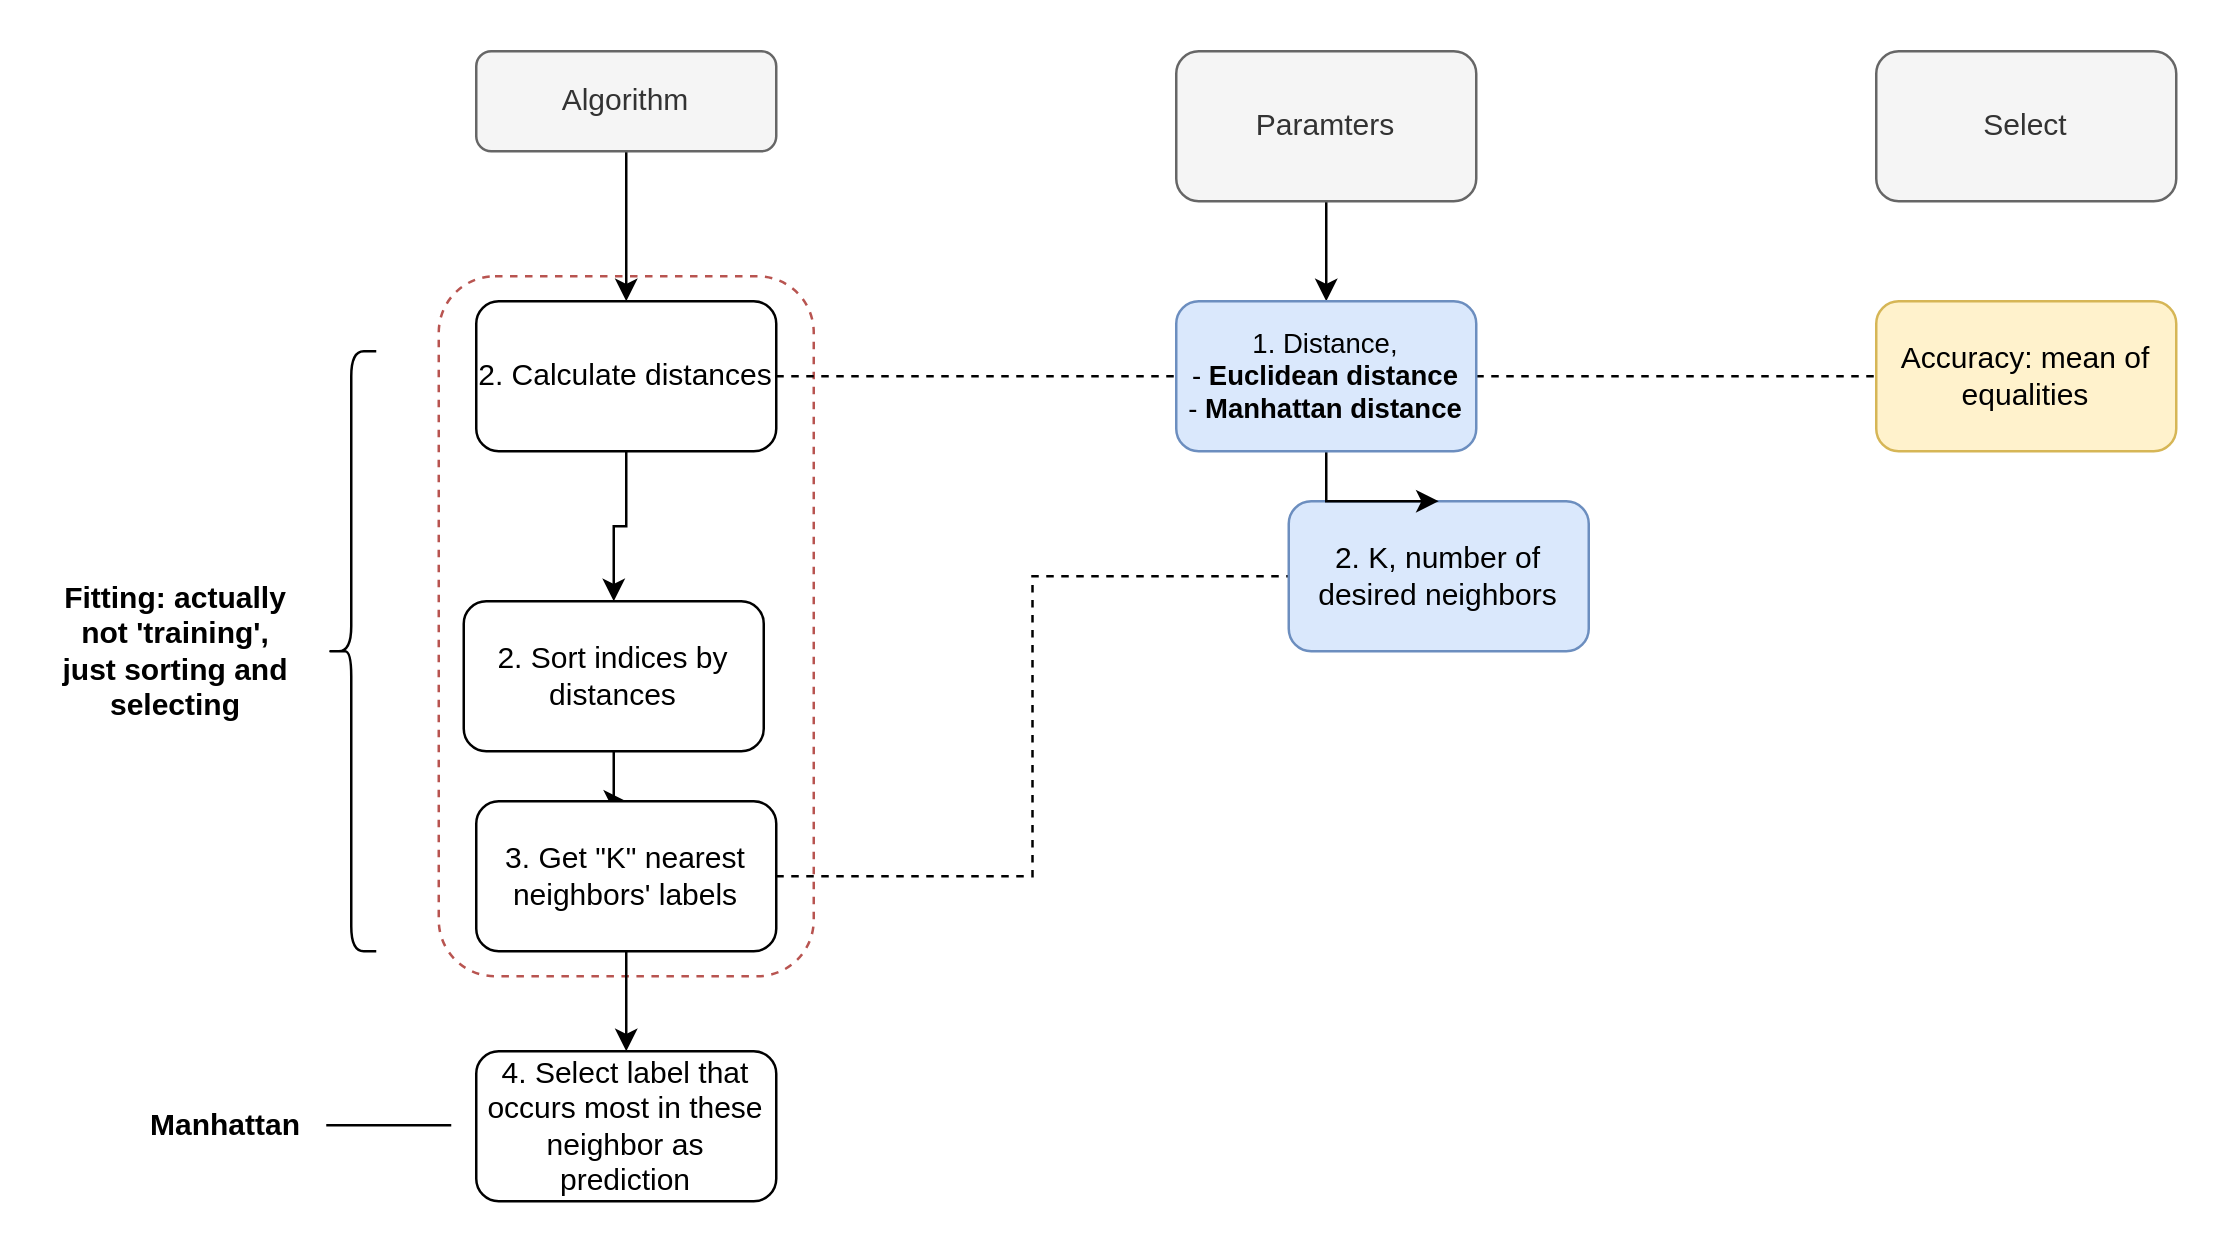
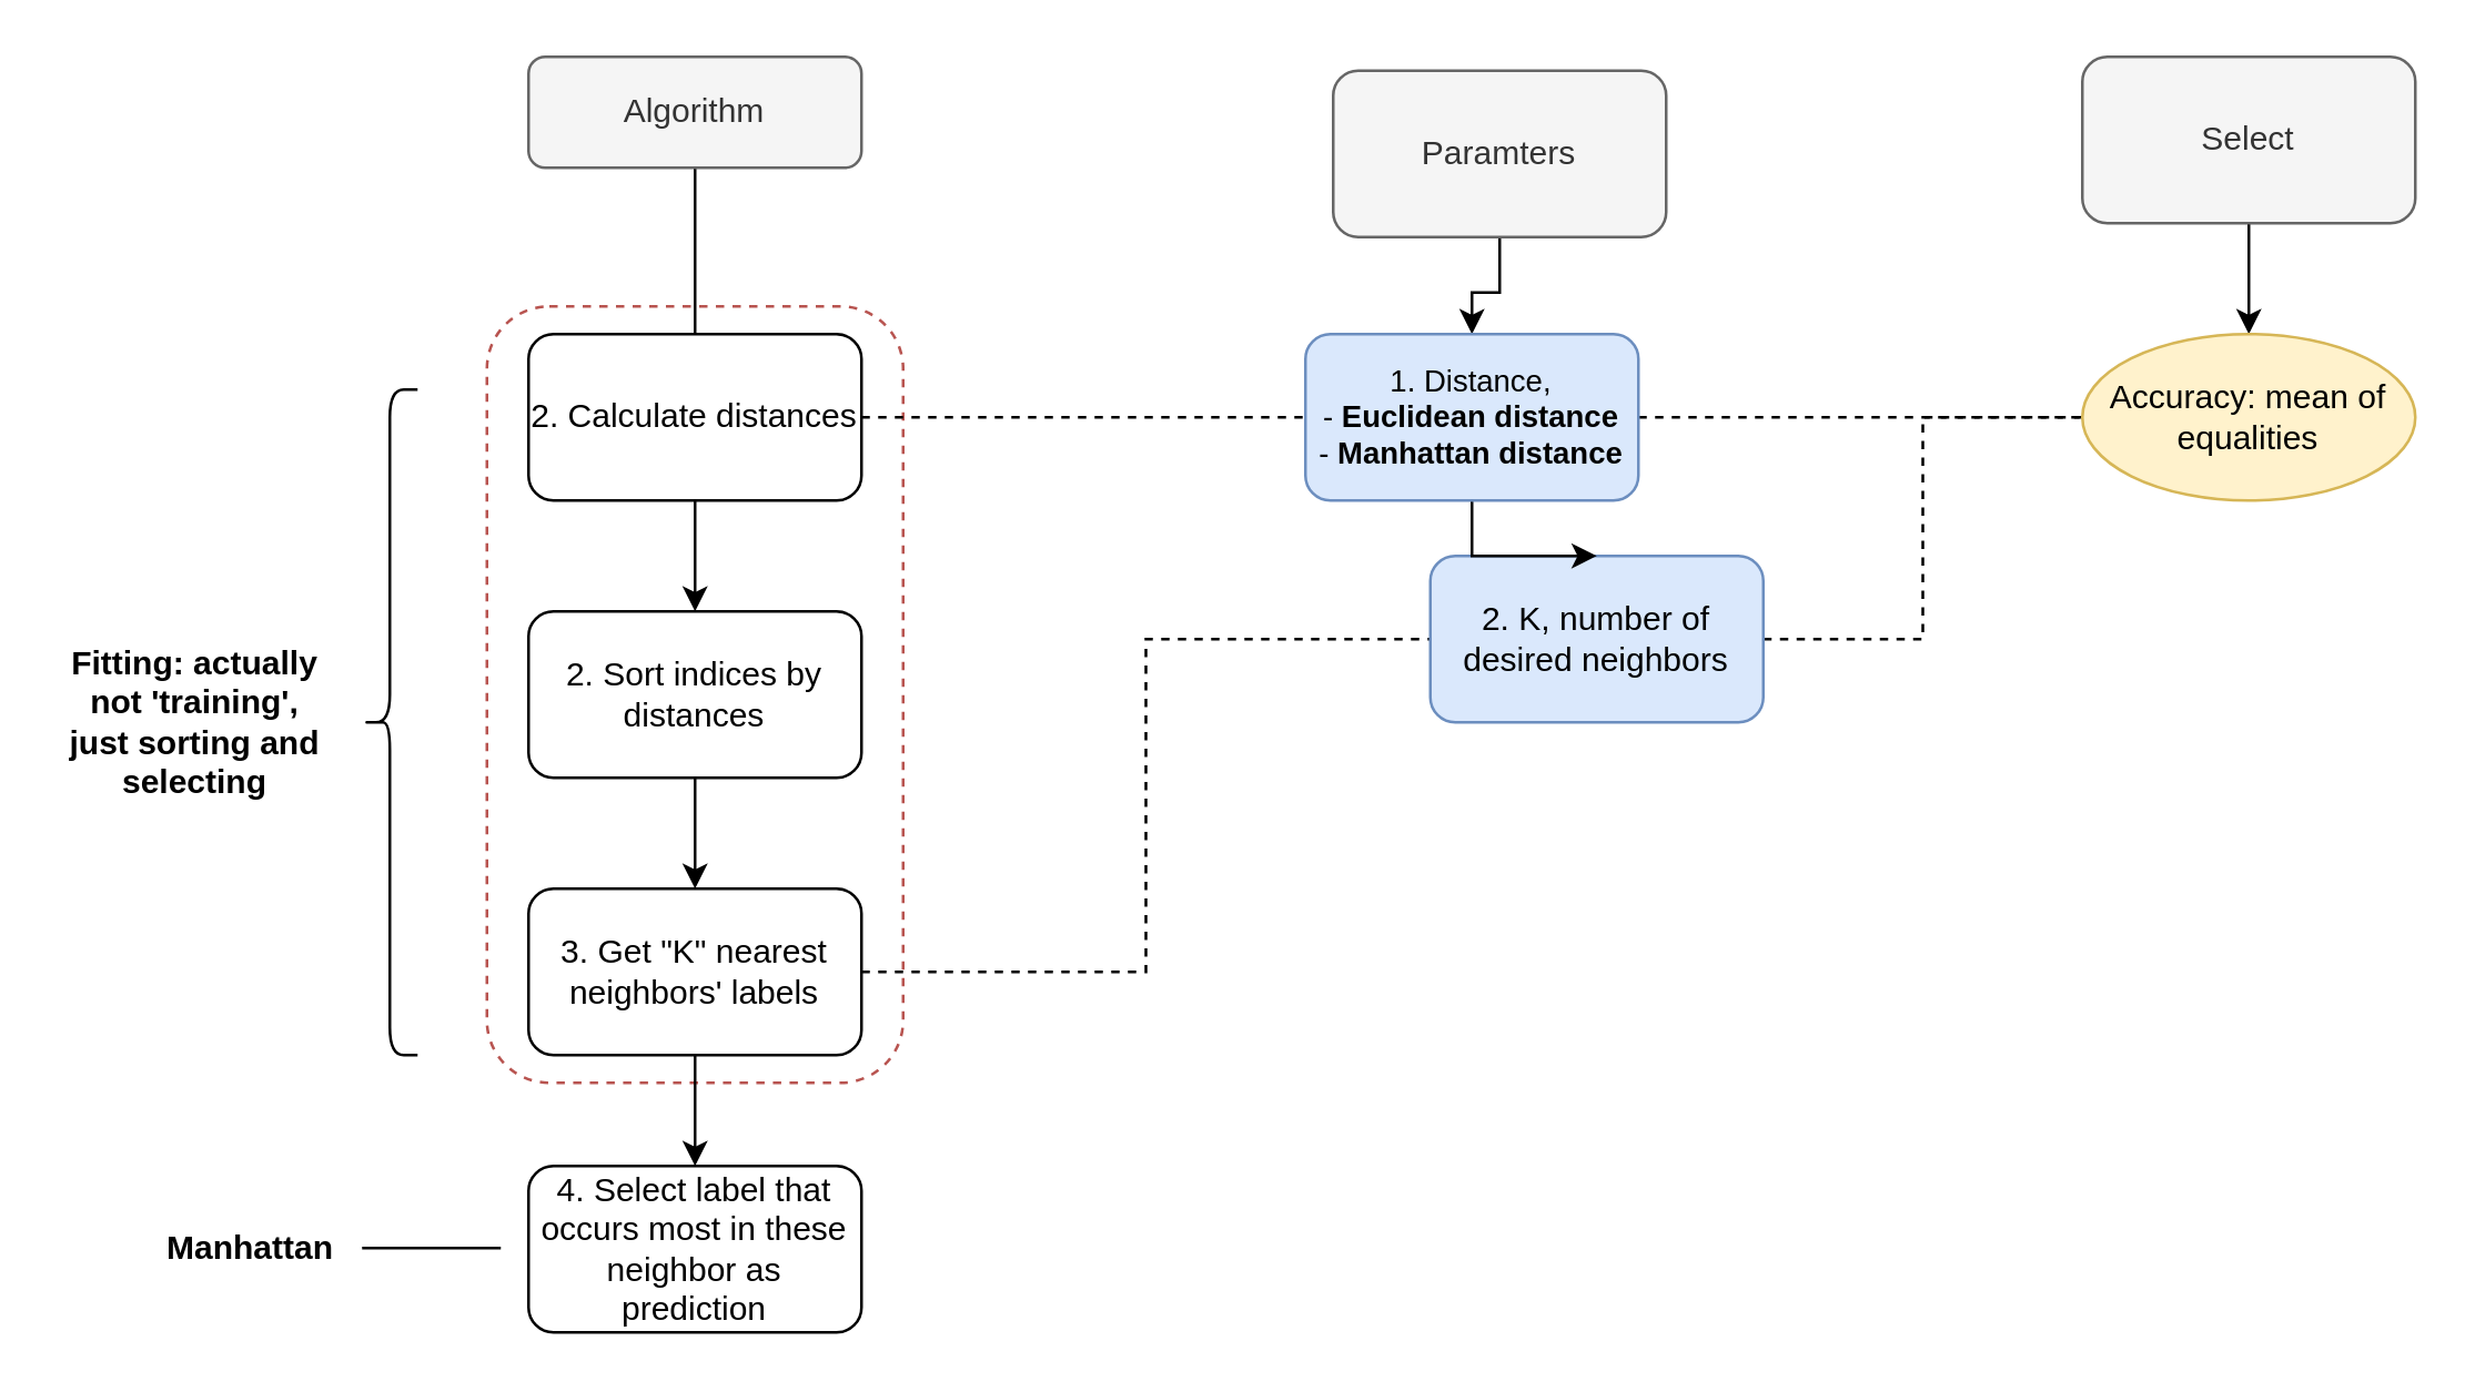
  <mxCell id="0" />
  <mxCell id="1" parent="0" />
  <mxCell id="2" value="" style="rounded=1;whiteSpace=wrap;html=1;fillColor=none;dashed=1;strokeColor=#b85450;" vertex="1" parent="1"><mxGeometry x="175" y="110" width="150" height="280" as="geometry" /></mxCell>
  <mxCell id="3" value="" style="edgeStyle=orthogonalEdgeStyle;rounded=0;orthogonalLoop=1;jettySize=auto;html=1;" edge="1" parent="1" source="4" target="26"><mxGeometry relative="1" as="geometry" /></mxCell>
- <mxCell id="4" value="Paramters" style="rounded=1;whiteSpace=wrap;html=1;fillColor=#f5f5f5;fontColor=#333333;strokeColor=#666666;" vertex="1" parent="1"><mxGeometry x="470" y="20" width="120" height="60" as="geometry" /></mxCell>
- <mxCell id="5" value="" style="edgeStyle=orthogonalEdgeStyle;rounded=0;orthogonalLoop=1;jettySize=auto;html=1;" edge="1" parent="1" source="6" target="11"><mxGeometry relative="1" as="geometry" /></mxCell>
+ <mxCell id="4" value="Paramters" style="rounded=1;whiteSpace=wrap;html=1;fillColor=#f5f5f5;fontColor=#333333;strokeColor=#666666;" vertex="1" parent="1"><mxGeometry x="480" y="25" width="120" height="60" as="geometry" /></mxCell>
+ <mxCell id="5" value="" style="edgeStyle=orthogonalEdgeStyle;rounded=0;orthogonalLoop=1;jettySize=auto;html=1;endArrow=none;" edge="1" parent="1" source="6" target="11"><mxGeometry relative="1" as="geometry" /></mxCell>
  <mxCell id="6" value="Algorithm" style="rounded=1;whiteSpace=wrap;html=1;fillColor=#f5f5f5;fontColor=#333333;strokeColor=#666666;" vertex="1" parent="1"><mxGeometry x="190" y="20" width="120" height="40" as="geometry" /></mxCell>
+ <mxCell id="7" style="edgeStyle=orthogonalEdgeStyle;rounded=0;orthogonalLoop=1;jettySize=auto;html=1;entryX=0.5;entryY=0;entryDx=0;entryDy=0;" edge="1" parent="1" source="8" target="27"><mxGeometry relative="1" as="geometry" /></mxCell>
  <mxCell id="8" value="Select" style="rounded=1;whiteSpace=wrap;html=1;fillColor=#f5f5f5;fontColor=#333333;strokeColor=#666666;" vertex="1" parent="1"><mxGeometry x="750" y="20" width="120" height="60" as="geometry" /></mxCell>
  <mxCell id="9" value="" style="edgeStyle=orthogonalEdgeStyle;rounded=0;orthogonalLoop=1;jettySize=auto;html=1;" edge="1" parent="1" source="11" target="13"><mxGeometry relative="1" as="geometry" /></mxCell>
  <mxCell id="10" style="edgeStyle=orthogonalEdgeStyle;rounded=0;orthogonalLoop=1;jettySize=auto;html=1;entryX=0;entryY=0.5;entryDx=0;entryDy=0;endArrow=none;endFill=0;dashed=1;" edge="1" parent="1" source="11" target="26"><mxGeometry relative="1" as="geometry" /></mxCell>
  <mxCell id="11" value="2. Calculate distances" style="rounded=1;whiteSpace=wrap;html=1;" vertex="1" parent="1"><mxGeometry x="190" y="120" width="120" height="60" as="geometry" /></mxCell>
  <mxCell id="12" value="" style="edgeStyle=orthogonalEdgeStyle;rounded=0;orthogonalLoop=1;jettySize=auto;html=1;" edge="1" parent="1" source="13" target="16"><mxGeometry relative="1" as="geometry" /></mxCell>
- <mxCell id="13" value="2. Sort indices by distances" style="rounded=1;whiteSpace=wrap;html=1;" vertex="1" parent="1"><mxGeometry x="185" y="240" width="120" height="60" as="geometry" /></mxCell>
+ <mxCell id="13" value="2. Sort indices by distances" style="rounded=1;whiteSpace=wrap;html=1;" vertex="1" parent="1"><mxGeometry x="190" y="220" width="120" height="60" as="geometry" /></mxCell>
  <mxCell id="14" value="" style="edgeStyle=orthogonalEdgeStyle;rounded=0;orthogonalLoop=1;jettySize=auto;html=1;" edge="1" parent="1" source="16" target="17"><mxGeometry relative="1" as="geometry" /></mxCell>
  <mxCell id="15" style="edgeStyle=orthogonalEdgeStyle;rounded=0;orthogonalLoop=1;jettySize=auto;html=1;entryX=0;entryY=0.5;entryDx=0;entryDy=0;endArrow=none;endFill=0;dashed=1;" edge="1" parent="1" source="16" target="23"><mxGeometry relative="1" as="geometry" /></mxCell>
  <mxCell id="16" value="3. Get &quot;K&quot; nearest neighbors' labels" style="whiteSpace=wrap;html=1;rounded=1;" vertex="1" parent="1"><mxGeometry x="190" y="320" width="120" height="60" as="geometry" /></mxCell>
  <mxCell id="17" value="4. Select label that occurs most in these neighbor as prediction" style="whiteSpace=wrap;html=1;rounded=1;" vertex="1" parent="1"><mxGeometry x="190" y="420" width="120" height="60" as="geometry" /></mxCell>
  <mxCell id="18" value="&lt;b&gt;Fitting: actually not 'training', just sorting and selecting&lt;/b&gt;" style="text;html=1;strokeColor=none;fillColor=none;align=center;verticalAlign=middle;whiteSpace=wrap;rounded=0;" vertex="1" parent="1"><mxGeometry x="20" y="245" width="100" height="30" as="geometry" /></mxCell>
  <mxCell id="19" value="" style="shape=curlyBracket;whiteSpace=wrap;html=1;rounded=1;labelPosition=left;verticalLabelPosition=middle;align=right;verticalAlign=middle;" vertex="1" parent="1"><mxGeometry x="130" y="140" width="20" height="240" as="geometry" /></mxCell>
  <mxCell id="20" value="&lt;b&gt;Manhattan&lt;/b&gt;" style="text;html=1;strokeColor=none;fillColor=none;align=center;verticalAlign=middle;whiteSpace=wrap;rounded=0;" vertex="1" parent="1"><mxGeometry x="60" y="435" width="60" height="30" as="geometry" /></mxCell>
  <mxCell id="21" value="" style="endArrow=none;html=1;rounded=0;entryX=0;entryY=0.5;entryDx=0;entryDy=0;" edge="1" parent="1"><mxGeometry width="50" height="50" relative="1" as="geometry"><mxPoint x="130" y="449.58" as="sourcePoint" /><mxPoint x="180" y="449.58" as="targetPoint" /></mxGeometry></mxCell>
+ <mxCell id="22" style="edgeStyle=orthogonalEdgeStyle;rounded=0;orthogonalLoop=1;jettySize=auto;html=1;entryX=0;entryY=0.5;entryDx=0;entryDy=0;endArrow=none;endFill=0;dashed=1;" edge="1" parent="1" source="23" target="27"><mxGeometry relative="1" as="geometry" /></mxCell>
  <mxCell id="23" value="2. K, number of desired neighbors" style="rounded=1;whiteSpace=wrap;html=1;fillColor=#dae8fc;strokeColor=#6c8ebf;" vertex="1" parent="1"><mxGeometry x="515" y="200" width="120" height="60" as="geometry" /></mxCell>
  <mxCell id="24" style="edgeStyle=orthogonalEdgeStyle;rounded=0;orthogonalLoop=1;jettySize=auto;html=1;entryX=0.5;entryY=0;entryDx=0;entryDy=0;" edge="1" parent="1" source="26" target="23"><mxGeometry relative="1" as="geometry" /></mxCell>
  <mxCell id="25" style="edgeStyle=orthogonalEdgeStyle;rounded=0;orthogonalLoop=1;jettySize=auto;html=1;entryX=0;entryY=0.5;entryDx=0;entryDy=0;endArrow=none;endFill=0;dashed=1;" edge="1" parent="1" source="26" target="27"><mxGeometry relative="1" as="geometry" /></mxCell>
  <mxCell id="26" value="1. Distance, &lt;br style=&quot;font-size: 11px;&quot;&gt;- &lt;b style=&quot;font-size: 11px;&quot;&gt;Euclidean distance&lt;/b&gt;&lt;br style=&quot;font-size: 11px;&quot;&gt;-&amp;nbsp;&lt;b style=&quot;font-size: 11px;&quot;&gt;Manhattan distance&lt;/b&gt;" style="rounded=1;whiteSpace=wrap;html=1;fontSize=11;fillColor=#dae8fc;strokeColor=#6c8ebf;" vertex="1" parent="1"><mxGeometry x="470" y="120" width="120" height="60" as="geometry" /></mxCell>
- <mxCell id="27" value="Accuracy: mean of equalities" style="rounded=1;whiteSpace=wrap;html=1;fillColor=#fff2cc;strokeColor=#d6b656;" vertex="1" parent="1"><mxGeometry x="750" y="120" width="120" height="60" as="geometry" /></mxCell>
+ <mxCell id="27" value="Accuracy: mean of equalities" style="ellipse;whiteSpace=wrap;html=1;fillColor=#fff2cc;strokeColor=#d6b656;" vertex="1" parent="1"><mxGeometry x="750" y="120" width="120" height="60" as="geometry" /></mxCell>
